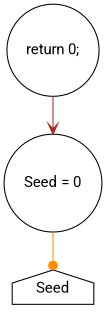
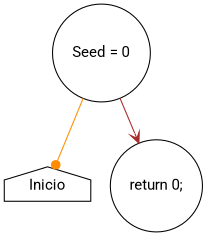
  digraph {
    fontname=Roboto
    node [fontname=Roboto shape=circle]
    edge [fontname=Roboto style=solid]
-   n1 [label=Seed shape=house]
+   n1 [label=Inicio shape=house]
    n2 [label="Seed = 0"]
    n3 [label="return 0;"]
    n2 -> n1 [arrowhead=dot color=darkorange]
-   n3 -> n2 [arrowhead=vee color=brown]
+   n2 -> n3 [arrowhead=vee color=brown]
  }
